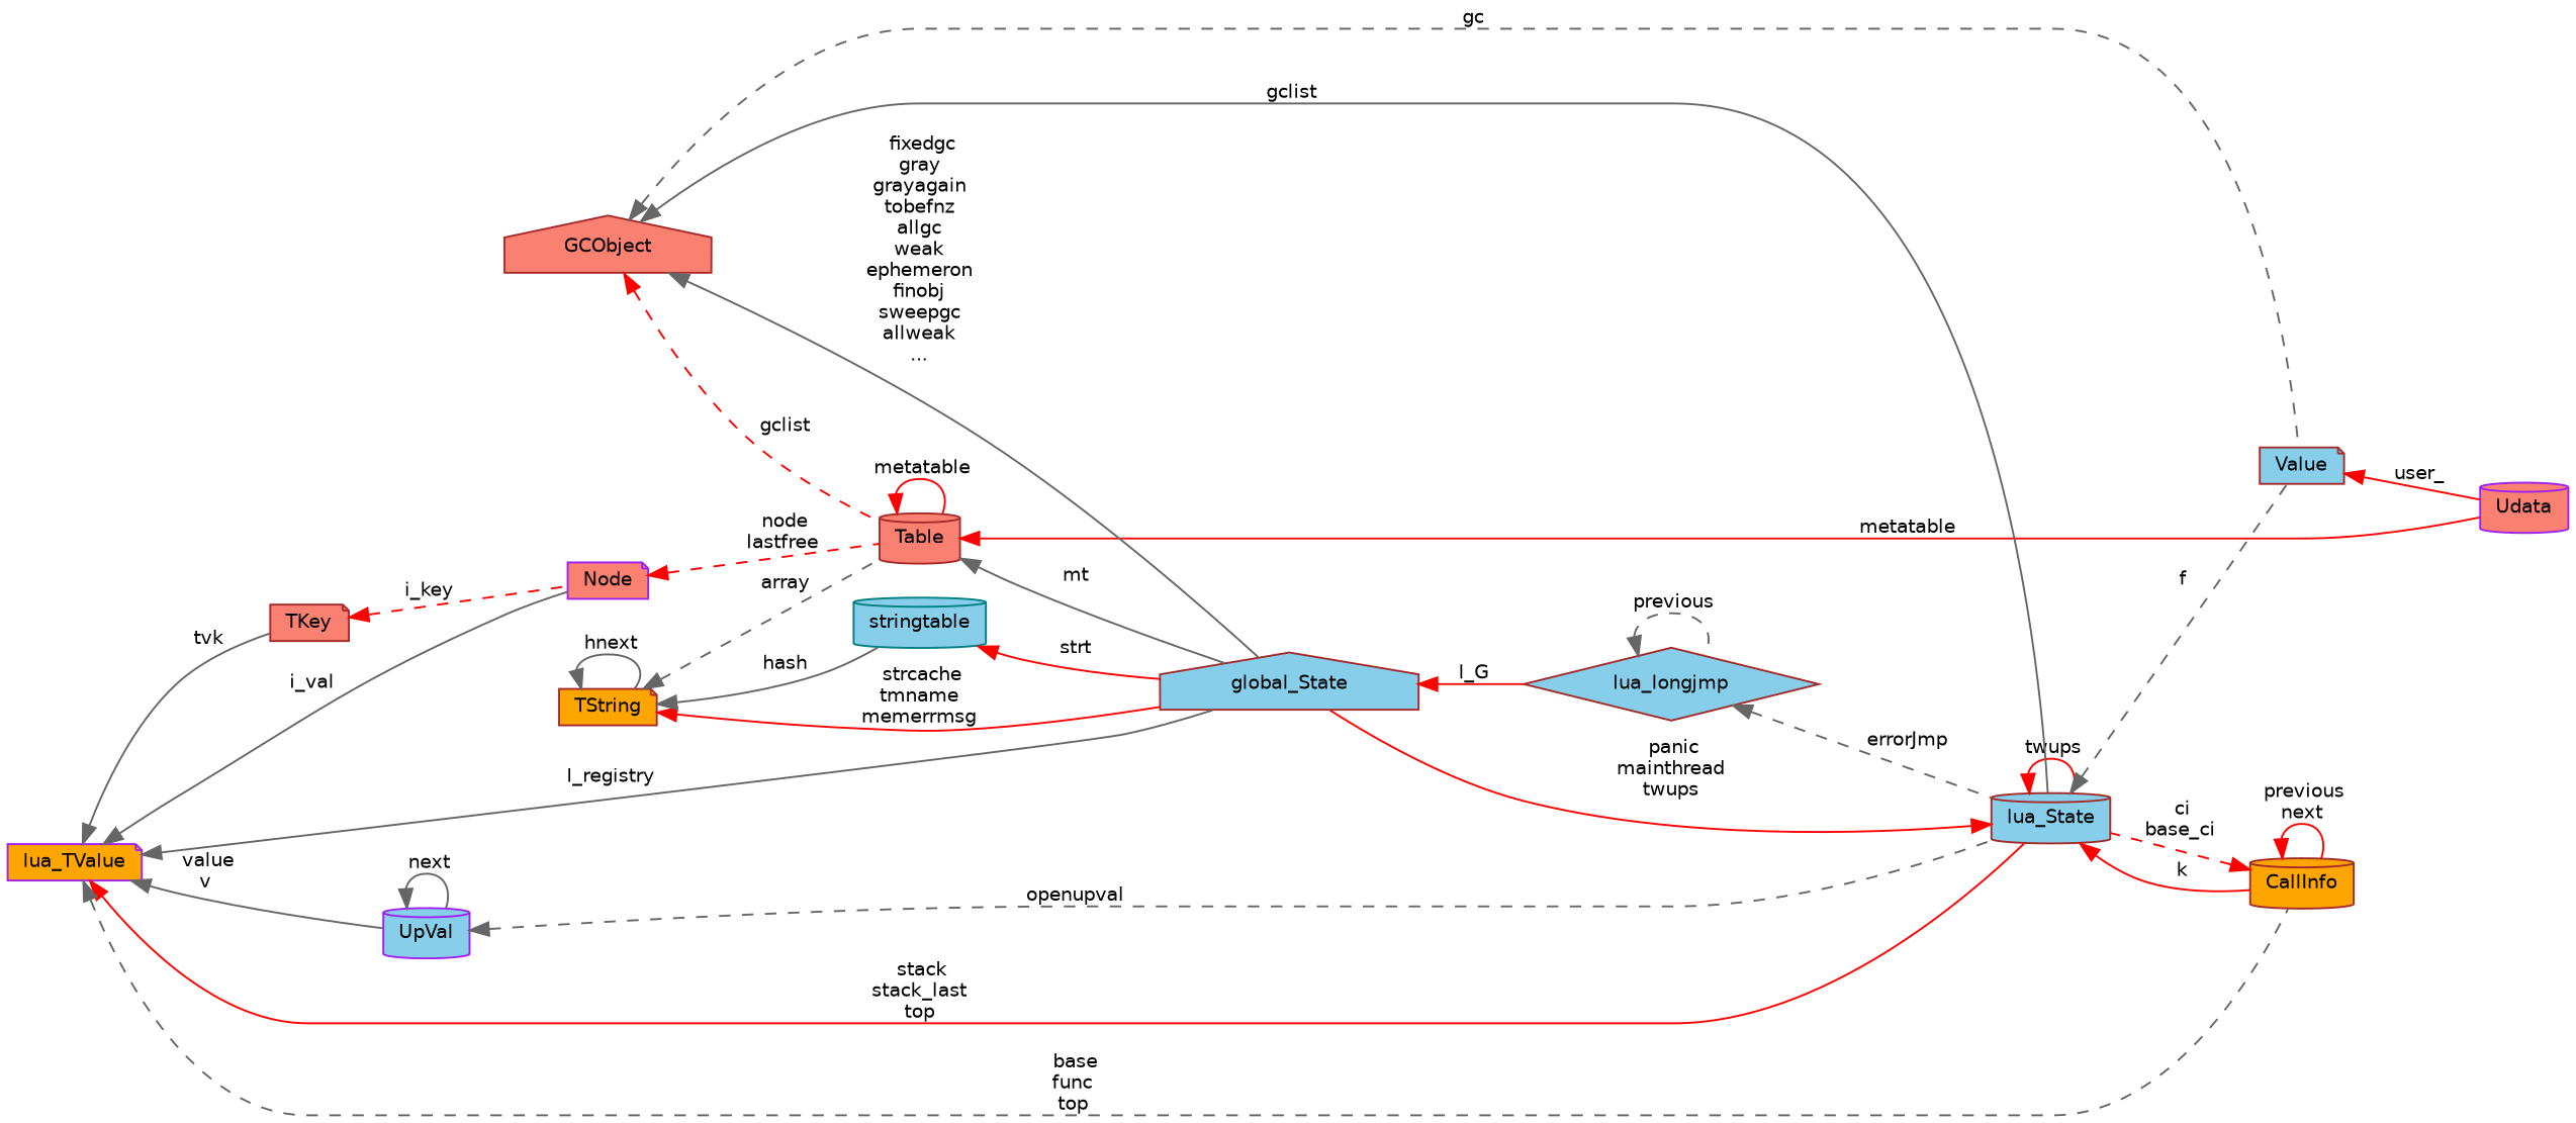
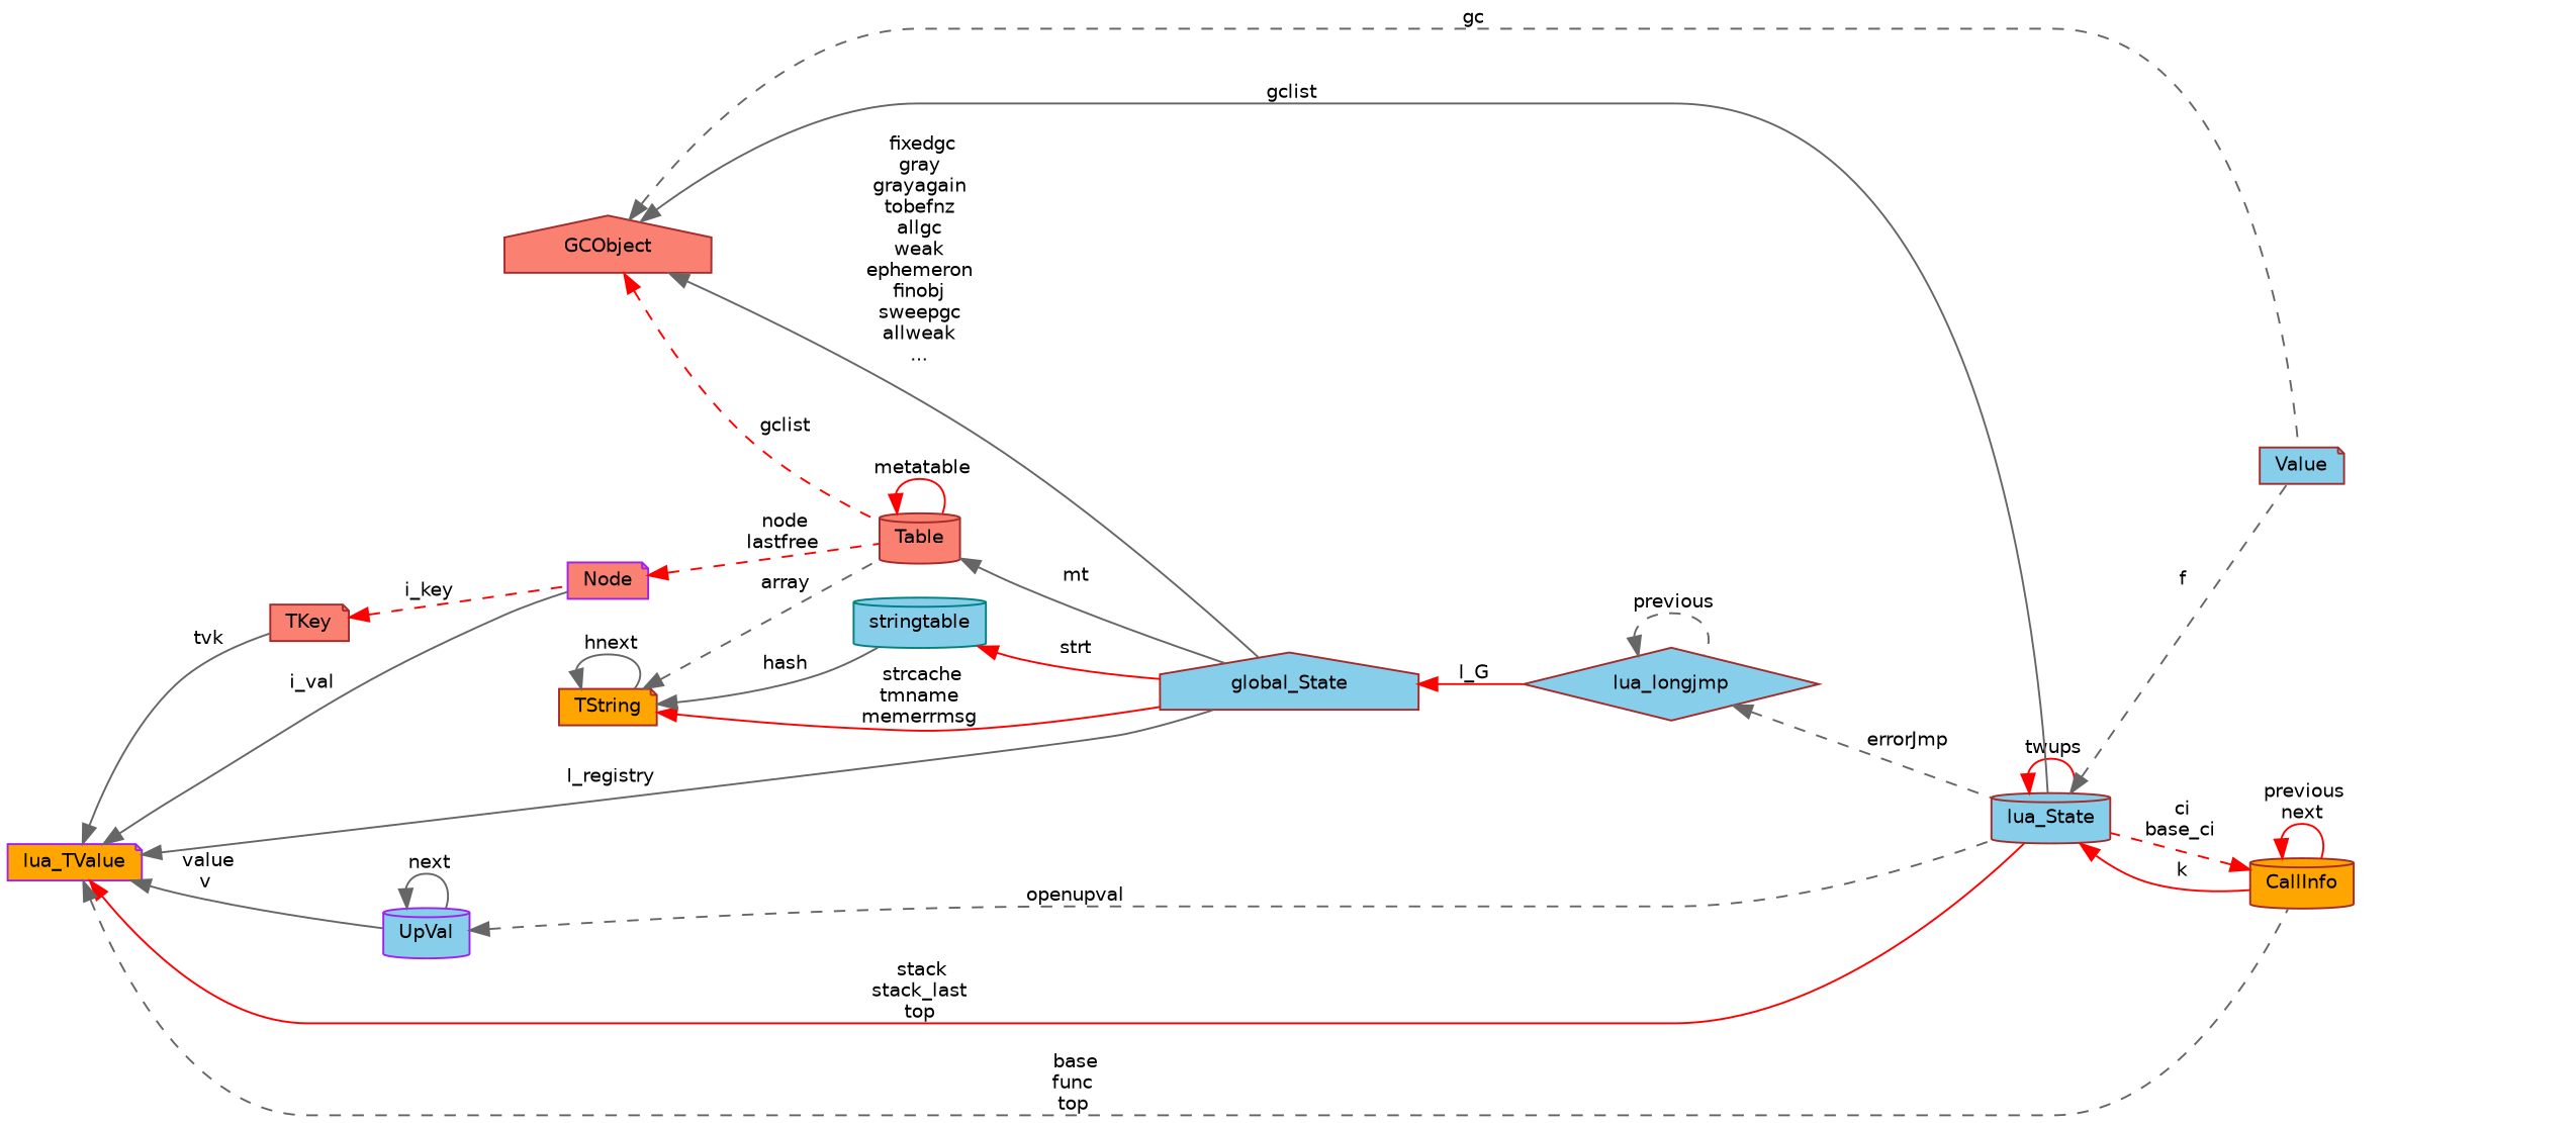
  digraph {
    rankdir=LR
    node [color=brown fillcolor=skyblue fontname=Helvetica fontsize=10 shape=cylinder style=filled]
    edge [color=gray40 dir=back fontname=Helvetica fontsize=10 labelfontname=Helvetica labelfontsize=10 style=solid]
-   n1 [color=purple fillcolor=salmon fontcolor=black height=0.2 label=Udata width=0.4]
    n2 [fillcolor=salmon height=0.2 label=Table width=0.4]
    n3 [height=0.2 label=global_State shape=house width=0.4]
    n4 [height=0.2 label=lua_longjmp shape=diamond width=0.4]
    n5 [color=purple fillcolor=salmon height=0.2 label="Node" shape=note width=0.4]
    n6 [color=purple fillcolor=orange height=0.2 label=lua_TValue shape=note width=0.4]
    n7 [fillcolor=salmon height=0.2 label=TKey shape=note width=0.4]
    n8 [height=0.2 label=lua_State width=0.4]
    n9 [color=purple height=0.2 label=UpVal width=0.4]
    n10 [fillcolor=orange height=0.2 label=CallInfo width=0.4]
    n11 [height=0.2 label=Value shape=note width=0.4]
    n12 [fillcolor=salmon height=0.2 label=GCObject shape=house width=0.4]
    n13 [color=teal height=0.2 label=stringtable width=0.4]
    n14 [fillcolor=orange height=0.2 label=TString shape=note width=0.4]
-   n2 -> n1 [color=red label=" metatable"]
    n2 -> n2 [color=red label=" metatable"]
    n2 -> n3 [label=" mt"]
    n3 -> n4 [color=red label=" l_G"]
    n4 -> n4 [label=" previous" style=dashed]
    n4 -> n8 [label=" errorJmp" style=dashed]
    n5 -> n2 [color=red label=" node\nlastfree" style=dashed]
    n6 -> n3 [label=" l_registry"]
    n6 -> n5 [label=" i_val"]
    n6 -> n7 [label=" tvk"]
    n6 -> n8 [color=red label=" stack\nstack_last\ntop"]
    n6 -> n9 [label=" value\nv"]
    n6 -> n10 [label=" base\nfunc\ntop" style=dashed]
    n7 -> n5 [color=red label=" i_key" style=dashed]
-   n8 -> n3 [color=red label=" panic\nmainthread\ntwups"]
    n8 -> n8 [color=red label=" twups"]
    n8 -> n10 [color=red label=" k"]
    n8 -> n11 [label=" f" style=dashed]
    n9 -> n8 [label=" openupval" style=dashed]
    n9 -> n9 [label=" next"]
    n10 -> n8 [color=red label=" ci\nbase_ci" style=dashed]
    n10 -> n10 [color=red label=" previous\nnext"]
-   n11 -> n1 [color=red label=" user_"]
    n12 -> n2 [color=red label=" gclist" style=dashed]
    n12 -> n3 [label=" fixedgc\ngray\ngrayagain\ntobefnz\nallgc\nweak\nephemeron\nfinobj\nsweepgc\nallweak\n..."]
    n12 -> n8 [label=" gclist"]
    n12 -> n11 [label=" gc" style=dashed]
    n13 -> n3 [color=red label=" strt"]
    n14 -> n2 [label=" array" style=dashed]
    n14 -> n3 [color=red label=" strcache\ntmname\nmemerrmsg"]
    n14 -> n13 [label=" hash"]
    n14 -> n14 [label=" hnext"]
  }
